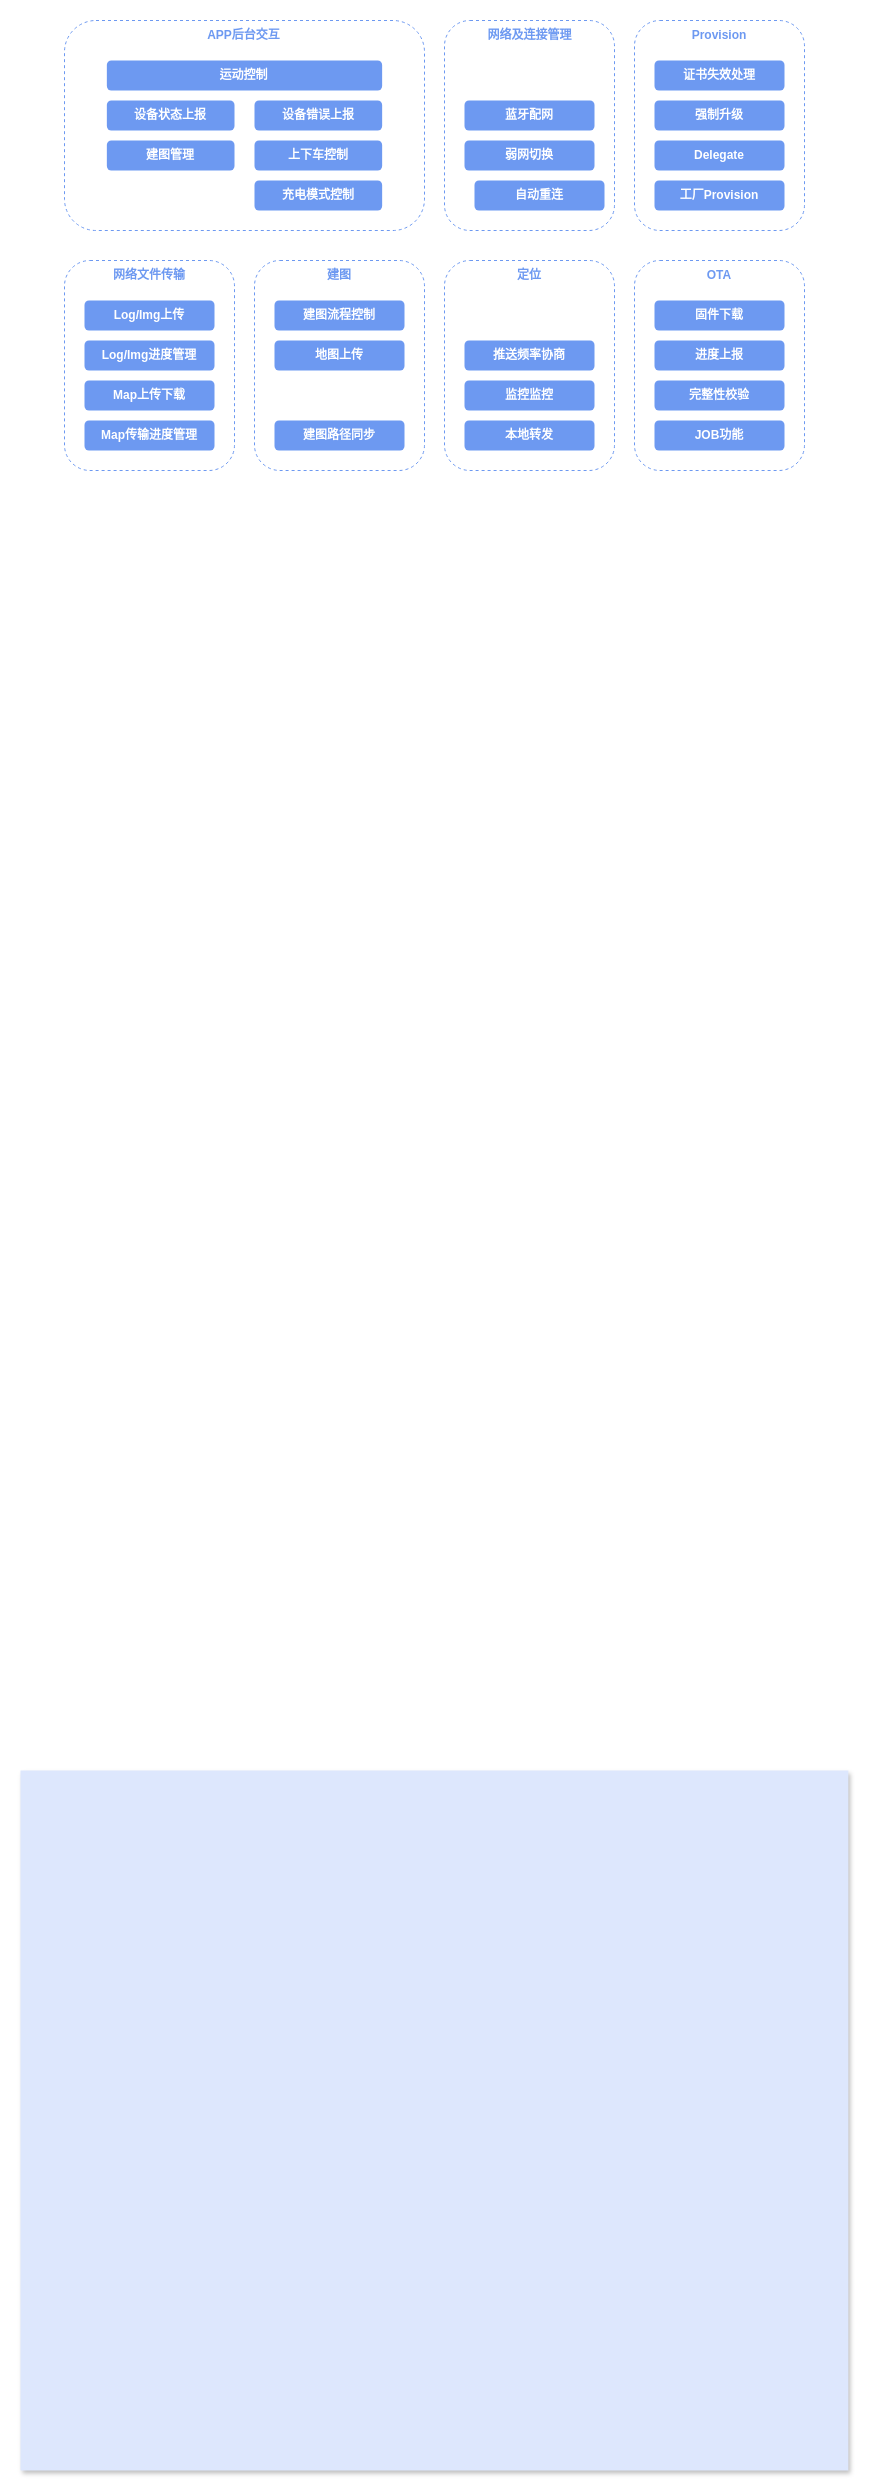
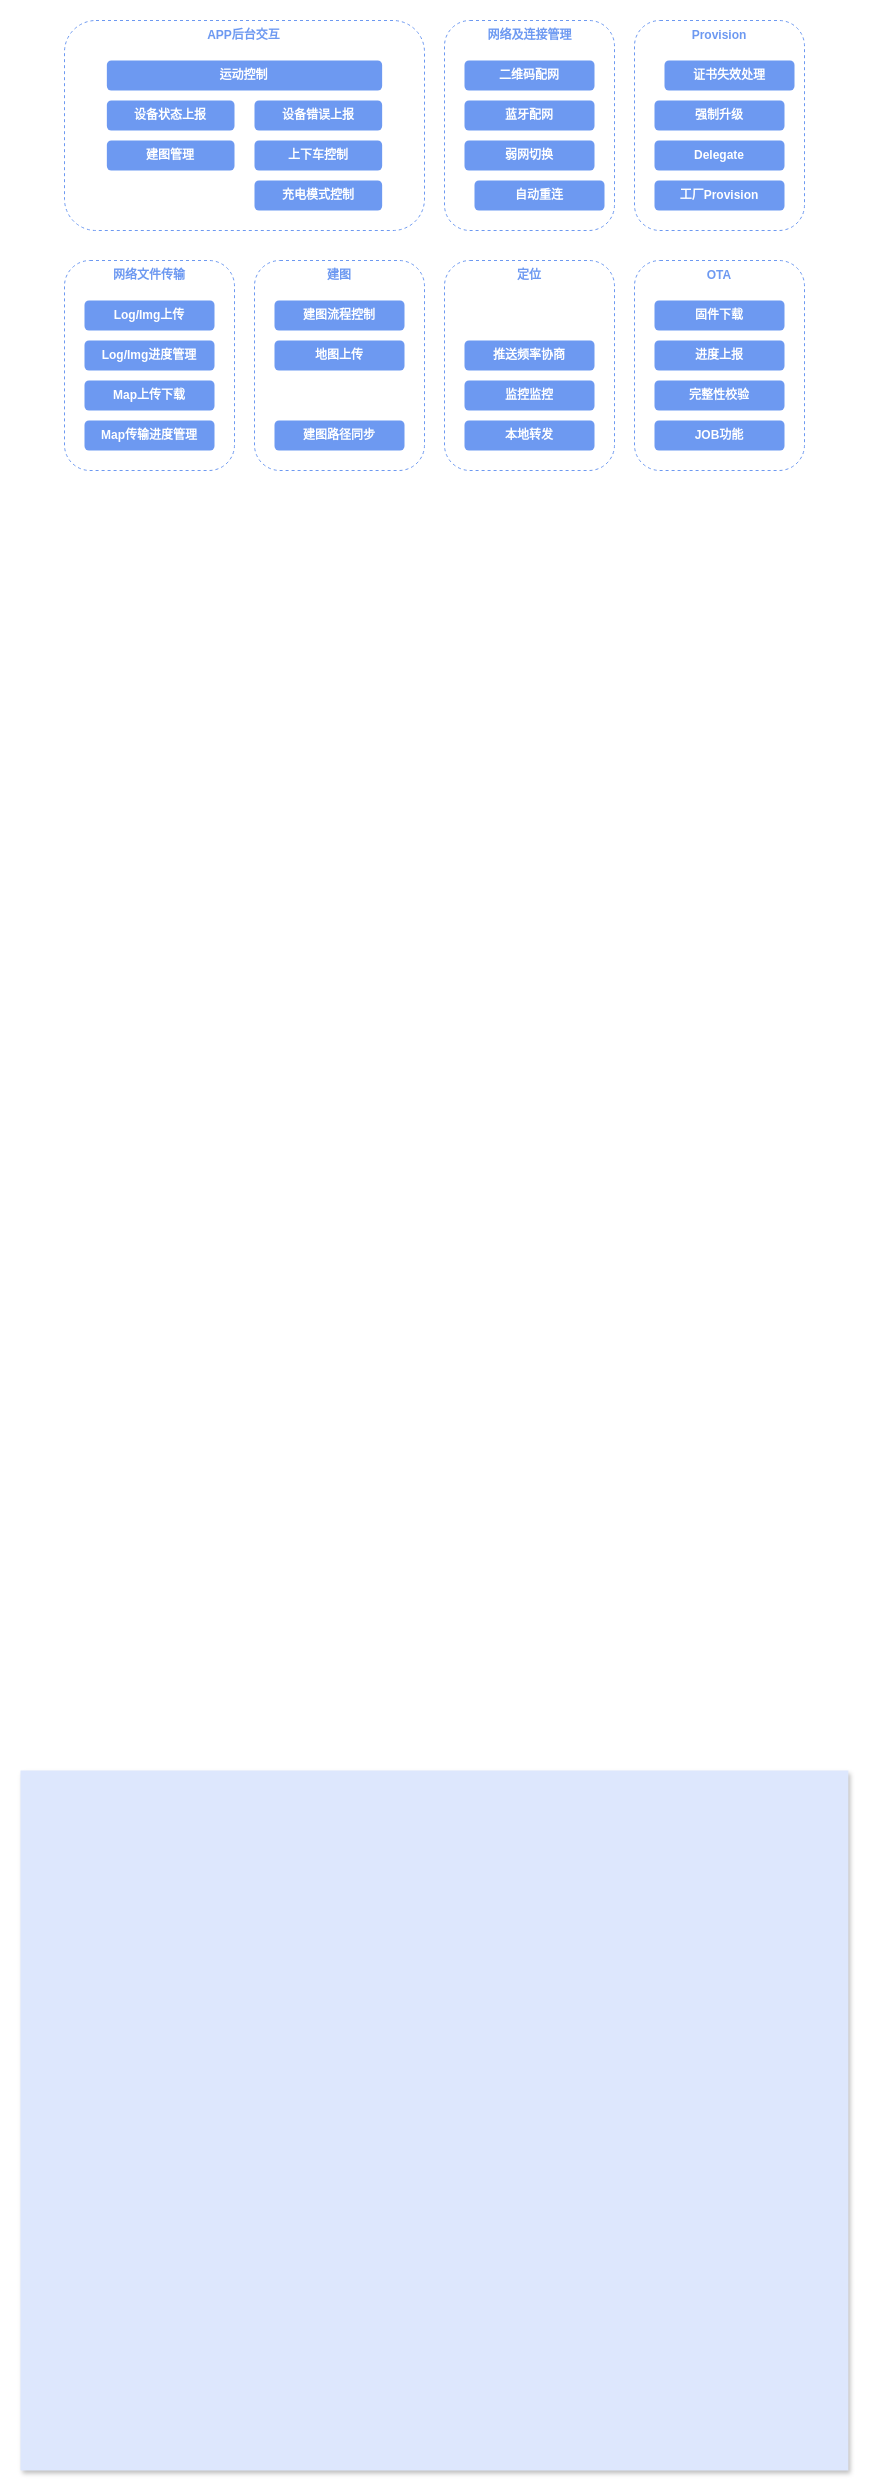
  <mxCell id="0" />
  <mxCell id="1" parent="0" />
  <mxCell id="2" value="" style="rounded=1;whiteSpace=wrap;html=1;fillColor=none;dashed=1;strokeColor=#6d99f1;movable=1;resizable=1;rotatable=1;deletable=1;editable=1;locked=0;connectable=1;" vertex="1" parent="1"><mxGeometry x="64" y="20" width="360" height="210" as="geometry" /></mxCell>
  <mxCell id="3" value="" style="rounded=1;whiteSpace=wrap;html=1;fillColor=none;dashed=1;strokeColor=#6d99f1;movable=1;resizable=1;rotatable=1;deletable=1;editable=1;locked=0;connectable=1;" vertex="1" parent="1"><mxGeometry x="444" y="260" width="170" height="210" as="geometry" /></mxCell>
  <mxCell id="4" value="" style="rounded=1;whiteSpace=wrap;html=1;fillColor=none;dashed=1;strokeColor=#6d99f1;movable=1;resizable=1;rotatable=1;deletable=1;editable=1;locked=0;connectable=1;" vertex="1" parent="1"><mxGeometry x="254" y="260" width="170" height="210" as="geometry" /></mxCell>
  <mxCell id="5" value="" style="rounded=1;whiteSpace=wrap;html=1;fillColor=none;dashed=1;strokeColor=#6d99f1;movable=1;resizable=1;rotatable=1;deletable=1;editable=1;locked=0;connectable=1;" vertex="1" parent="1"><mxGeometry x="64" y="260" width="170" height="210" as="geometry" /></mxCell>
  <mxCell id="6" value="" style="rounded=1;whiteSpace=wrap;html=1;fillColor=none;dashed=1;strokeColor=#6d99f1;movable=1;resizable=1;rotatable=1;deletable=1;editable=1;locked=0;connectable=1;" vertex="1" parent="1"><mxGeometry x="634" y="260" width="170" height="210" as="geometry" /></mxCell>
  <mxCell id="7" value="" style="rounded=1;whiteSpace=wrap;html=1;fillColor=none;dashed=1;strokeColor=#6d99f1;movable=1;resizable=1;rotatable=1;deletable=1;editable=1;locked=0;connectable=1;" vertex="1" parent="1"><mxGeometry x="634" y="20" width="170" height="210" as="geometry" /></mxCell>
  <mxCell id="8" value="" style="rounded=1;whiteSpace=wrap;html=1;fillColor=none;dashed=1;strokeColor=#6d99f1;movable=1;resizable=1;rotatable=1;deletable=1;editable=1;locked=0;connectable=1;" vertex="1" parent="1"><mxGeometry x="444" y="20" width="170" height="210" as="geometry" /></mxCell>
  <mxCell id="9" value="" style="rounded=0;whiteSpace=wrap;html=1;fillColor=#dde7fd;strokeColor=none;glass=0;shadow=1;gradientColor=none;" vertex="1" parent="1"><mxGeometry x="20" y="1770" width="827.86" height="700" as="geometry" /></mxCell>
+ <mxCell id="10" value="&lt;b&gt;二维码配网&lt;/b&gt;" style="rounded=1;whiteSpace=wrap;html=1;strokeColor=none;fillColor=#6d99f1;fontColor=#ffffff;movable=1;resizable=1;rotatable=1;deletable=1;editable=1;locked=0;connectable=1;" vertex="1" parent="1"><mxGeometry x="464" y="60" width="130" height="30" as="geometry" /></mxCell>
  <mxCell id="11" value="&lt;b&gt;蓝牙配网&lt;/b&gt;" style="rounded=1;whiteSpace=wrap;html=1;strokeColor=none;fillColor=#6d99f1;fontColor=#ffffff;movable=1;resizable=1;rotatable=1;deletable=1;editable=1;locked=0;connectable=1;" vertex="1" parent="1"><mxGeometry x="464" y="100" width="130" height="30" as="geometry" /></mxCell>
  <mxCell id="12" value="&lt;b&gt;弱网切换&lt;/b&gt;" style="rounded=1;whiteSpace=wrap;html=1;strokeColor=none;fillColor=#6d99f1;fontColor=#ffffff;movable=1;resizable=1;rotatable=1;deletable=1;editable=1;locked=0;connectable=1;" vertex="1" parent="1"><mxGeometry x="464" y="140" width="130" height="30" as="geometry" /></mxCell>
  <mxCell id="13" value="&lt;b&gt;自动重连&lt;/b&gt;" style="rounded=1;whiteSpace=wrap;html=1;strokeColor=none;fillColor=#6d99f1;fontColor=#ffffff;movable=1;resizable=1;rotatable=1;deletable=1;editable=1;locked=0;connectable=1;" vertex="1" parent="1"><mxGeometry x="474" y="180" width="130" height="30" as="geometry" /></mxCell>
  <mxCell id="14" value="网络及连接管理" style="text;html=1;strokeColor=none;fillColor=none;align=center;verticalAlign=middle;whiteSpace=wrap;rounded=0;fontColor=#6d99f1;fontStyle=1;movable=1;resizable=1;rotatable=1;deletable=1;editable=1;locked=0;connectable=1;" vertex="1" parent="1"><mxGeometry x="481.5" y="20" width="95" height="30" as="geometry" /></mxCell>
- <mxCell id="15" value="&lt;b&gt;证书失效处理&lt;/b&gt;" style="rounded=1;whiteSpace=wrap;html=1;strokeColor=none;fillColor=#6d99f1;fontColor=#ffffff;movable=1;resizable=1;rotatable=1;deletable=1;editable=1;locked=0;connectable=1;" vertex="1" parent="1"><mxGeometry x="654" y="60" width="130" height="30" as="geometry" /></mxCell>
+ <mxCell id="15" value="&lt;b&gt;证书失效处理&lt;/b&gt;" style="rounded=1;whiteSpace=wrap;html=1;strokeColor=none;fillColor=#6d99f1;fontColor=#ffffff;movable=1;resizable=1;rotatable=1;deletable=1;editable=1;locked=0;connectable=1;" vertex="1" parent="1"><mxGeometry x="664" y="60" width="130" height="30" as="geometry" /></mxCell>
  <mxCell id="16" value="&lt;b&gt;强制升级&lt;/b&gt;" style="rounded=1;whiteSpace=wrap;html=1;strokeColor=none;fillColor=#6d99f1;fontColor=#ffffff;movable=1;resizable=1;rotatable=1;deletable=1;editable=1;locked=0;connectable=1;" vertex="1" parent="1"><mxGeometry x="654" y="100" width="130" height="30" as="geometry" /></mxCell>
  <mxCell id="17" value="&lt;b&gt;Delegate&lt;/b&gt;" style="rounded=1;whiteSpace=wrap;html=1;strokeColor=none;fillColor=#6d99f1;fontColor=#ffffff;movable=1;resizable=1;rotatable=1;deletable=1;editable=1;locked=0;connectable=1;" vertex="1" parent="1"><mxGeometry x="654" y="140" width="130" height="30" as="geometry" /></mxCell>
  <mxCell id="18" value="&lt;b&gt;工厂Provision&lt;/b&gt;" style="rounded=1;whiteSpace=wrap;html=1;strokeColor=none;fillColor=#6d99f1;fontColor=#ffffff;movable=1;resizable=1;rotatable=1;deletable=1;editable=1;locked=0;connectable=1;" vertex="1" parent="1"><mxGeometry x="654" y="180" width="130" height="30" as="geometry" /></mxCell>
  <mxCell id="19" value="Provision" style="text;html=1;strokeColor=none;fillColor=none;align=center;verticalAlign=middle;whiteSpace=wrap;rounded=0;fontColor=#6d99f1;fontStyle=1;movable=1;resizable=1;rotatable=1;deletable=1;editable=1;locked=0;connectable=1;" vertex="1" parent="1"><mxGeometry x="679" y="20" width="80" height="30" as="geometry" /></mxCell>
  <mxCell id="20" value="&lt;b&gt;固件下载&lt;/b&gt;" style="rounded=1;whiteSpace=wrap;html=1;strokeColor=none;fillColor=#6d99f1;fontColor=#ffffff;movable=1;resizable=1;rotatable=1;deletable=1;editable=1;locked=0;connectable=1;" vertex="1" parent="1"><mxGeometry x="654" y="300" width="130" height="30" as="geometry" /></mxCell>
  <mxCell id="21" value="&lt;b&gt;进度上报&lt;/b&gt;" style="rounded=1;whiteSpace=wrap;html=1;strokeColor=none;fillColor=#6d99f1;fontColor=#ffffff;movable=1;resizable=1;rotatable=1;deletable=1;editable=1;locked=0;connectable=1;" vertex="1" parent="1"><mxGeometry x="654" y="340" width="130" height="30" as="geometry" /></mxCell>
  <mxCell id="22" value="&lt;b&gt;完整性校验&lt;/b&gt;" style="rounded=1;whiteSpace=wrap;html=1;strokeColor=none;fillColor=#6d99f1;fontColor=#ffffff;movable=1;resizable=1;rotatable=1;deletable=1;editable=1;locked=0;connectable=1;" vertex="1" parent="1"><mxGeometry x="654" y="380" width="130" height="30" as="geometry" /></mxCell>
  <mxCell id="23" value="&lt;b&gt;JOB功能&lt;/b&gt;" style="rounded=1;whiteSpace=wrap;html=1;strokeColor=none;fillColor=#6d99f1;fontColor=#ffffff;movable=1;resizable=1;rotatable=1;deletable=1;editable=1;locked=0;connectable=1;" vertex="1" parent="1"><mxGeometry x="654" y="420" width="130" height="30" as="geometry" /></mxCell>
  <mxCell id="24" value="OTA" style="text;html=1;strokeColor=none;fillColor=none;align=center;verticalAlign=middle;whiteSpace=wrap;rounded=0;fontColor=#6d99f1;fontStyle=1;movable=1;resizable=1;rotatable=1;deletable=1;editable=1;locked=0;connectable=1;" vertex="1" parent="1"><mxGeometry x="679" y="260" width="80" height="30" as="geometry" /></mxCell>
  <mxCell id="25" value="&lt;b&gt;Log/Img上传&lt;/b&gt;" style="rounded=1;whiteSpace=wrap;html=1;strokeColor=none;fillColor=#6d99f1;fontColor=#ffffff;movable=1;resizable=1;rotatable=1;deletable=1;editable=1;locked=0;connectable=1;" vertex="1" parent="1"><mxGeometry x="84" y="300" width="130" height="30" as="geometry" /></mxCell>
  <mxCell id="26" value="&lt;b&gt;Log/Img进度管理&lt;/b&gt;" style="rounded=1;whiteSpace=wrap;html=1;strokeColor=none;fillColor=#6d99f1;fontColor=#ffffff;movable=1;resizable=1;rotatable=1;deletable=1;editable=1;locked=0;connectable=1;" vertex="1" parent="1"><mxGeometry x="84" y="340" width="130" height="30" as="geometry" /></mxCell>
  <mxCell id="27" value="&lt;b&gt;Map上传下载&lt;/b&gt;" style="rounded=1;whiteSpace=wrap;html=1;strokeColor=none;fillColor=#6d99f1;fontColor=#ffffff;movable=1;resizable=1;rotatable=1;deletable=1;editable=1;locked=0;connectable=1;" vertex="1" parent="1"><mxGeometry x="84" y="380" width="130" height="30" as="geometry" /></mxCell>
  <mxCell id="28" value="&lt;b&gt;Map传输进度管理&lt;/b&gt;" style="rounded=1;whiteSpace=wrap;html=1;strokeColor=none;fillColor=#6d99f1;fontColor=#ffffff;movable=1;resizable=1;rotatable=1;deletable=1;editable=1;locked=0;connectable=1;" vertex="1" parent="1"><mxGeometry x="84" y="420" width="130" height="30" as="geometry" /></mxCell>
  <mxCell id="29" value="网络文件传输" style="text;html=1;strokeColor=none;fillColor=none;align=center;verticalAlign=middle;whiteSpace=wrap;rounded=0;fontColor=#6d99f1;fontStyle=1;movable=1;resizable=1;rotatable=1;deletable=1;editable=1;locked=0;connectable=1;" vertex="1" parent="1"><mxGeometry x="109" y="260" width="80" height="30" as="geometry" /></mxCell>
  <mxCell id="30" value="&lt;b&gt;建图流程控制&lt;/b&gt;" style="rounded=1;whiteSpace=wrap;html=1;strokeColor=none;fillColor=#6d99f1;fontColor=#ffffff;movable=1;resizable=1;rotatable=1;deletable=1;editable=1;locked=0;connectable=1;" vertex="1" parent="1"><mxGeometry x="274" y="300" width="130" height="30" as="geometry" /></mxCell>
  <mxCell id="31" value="&lt;b&gt;地图上传&lt;/b&gt;" style="rounded=1;whiteSpace=wrap;html=1;strokeColor=none;fillColor=#6d99f1;fontColor=#ffffff;movable=1;resizable=1;rotatable=1;deletable=1;editable=1;locked=0;connectable=1;" vertex="1" parent="1"><mxGeometry x="274" y="340" width="130" height="30" as="geometry" /></mxCell>
  <mxCell id="32" value="&lt;b&gt;建图路径同步&lt;/b&gt;" style="rounded=1;whiteSpace=wrap;html=1;strokeColor=none;fillColor=#6d99f1;fontColor=#ffffff;movable=1;resizable=1;rotatable=1;deletable=1;editable=1;locked=0;connectable=1;" vertex="1" parent="1"><mxGeometry x="274" y="420" width="130" height="30" as="geometry" /></mxCell>
  <mxCell id="33" value="建图" style="text;html=1;strokeColor=none;fillColor=none;align=center;verticalAlign=middle;whiteSpace=wrap;rounded=0;fontColor=#6d99f1;fontStyle=1;movable=1;resizable=1;rotatable=1;deletable=1;editable=1;locked=0;connectable=1;" vertex="1" parent="1"><mxGeometry x="299" y="260" width="80" height="30" as="geometry" /></mxCell>
  <mxCell id="34" value="&lt;b&gt;推送频率协商&lt;/b&gt;" style="rounded=1;whiteSpace=wrap;html=1;strokeColor=none;fillColor=#6d99f1;fontColor=#ffffff;movable=1;resizable=1;rotatable=1;deletable=1;editable=1;locked=0;connectable=1;" vertex="1" parent="1"><mxGeometry x="464" y="340" width="130" height="30" as="geometry" /></mxCell>
  <mxCell id="35" value="&lt;b&gt;监控监控&lt;/b&gt;" style="rounded=1;whiteSpace=wrap;html=1;strokeColor=none;fillColor=#6d99f1;fontColor=#ffffff;movable=1;resizable=1;rotatable=1;deletable=1;editable=1;locked=0;connectable=1;" vertex="1" parent="1"><mxGeometry x="464" y="380" width="130" height="30" as="geometry" /></mxCell>
  <mxCell id="36" value="&lt;b&gt;本地转发&lt;/b&gt;" style="rounded=1;whiteSpace=wrap;html=1;strokeColor=none;fillColor=#6d99f1;fontColor=#ffffff;movable=1;resizable=1;rotatable=1;deletable=1;editable=1;locked=0;connectable=1;" vertex="1" parent="1"><mxGeometry x="464" y="420" width="130" height="30" as="geometry" /></mxCell>
  <mxCell id="37" value="定位" style="text;html=1;strokeColor=none;fillColor=none;align=center;verticalAlign=middle;whiteSpace=wrap;rounded=0;fontColor=#6d99f1;fontStyle=1;movable=1;resizable=1;rotatable=1;deletable=1;editable=1;locked=0;connectable=1;" vertex="1" parent="1"><mxGeometry x="489" y="260" width="80" height="30" as="geometry" /></mxCell>
  <mxCell id="38" value="&lt;b&gt;运动控制&lt;/b&gt;" style="rounded=1;whiteSpace=wrap;html=1;strokeColor=none;fillColor=#6d99f1;fontColor=#ffffff;movable=1;resizable=1;rotatable=1;deletable=1;editable=1;locked=0;connectable=1;" vertex="1" parent="1"><mxGeometry x="106.353" y="60" width="275.294" height="30" as="geometry" /></mxCell>
  <mxCell id="39" value="&lt;b&gt;设备状态上报&lt;/b&gt;" style="rounded=1;whiteSpace=wrap;html=1;strokeColor=none;fillColor=#6d99f1;fontColor=#ffffff;movable=1;resizable=1;rotatable=1;deletable=1;editable=1;locked=0;connectable=1;" vertex="1" parent="1"><mxGeometry x="106.35" y="100" width="127.65" height="30" as="geometry" /></mxCell>
  <mxCell id="40" value="APP后台交互" style="text;html=1;strokeColor=none;fillColor=none;align=center;verticalAlign=middle;whiteSpace=wrap;rounded=0;fontColor=#6d99f1;fontStyle=1;movable=1;resizable=1;rotatable=1;deletable=1;editable=1;locked=0;connectable=1;" vertex="1" parent="1"><mxGeometry x="159.294" y="20" width="169.412" height="30" as="geometry" /></mxCell>
  <mxCell id="41" value="&lt;b&gt;设备错误上报&lt;/b&gt;" style="rounded=1;whiteSpace=wrap;html=1;strokeColor=none;fillColor=#6d99f1;fontColor=#ffffff;movable=1;resizable=1;rotatable=1;deletable=1;editable=1;locked=0;connectable=1;" vertex="1" parent="1"><mxGeometry x="254" y="100" width="127.65" height="30" as="geometry" /></mxCell>
  <mxCell id="42" value="&lt;b&gt;建图管理&lt;/b&gt;" style="rounded=1;whiteSpace=wrap;html=1;strokeColor=none;fillColor=#6d99f1;fontColor=#ffffff;movable=1;resizable=1;rotatable=1;deletable=1;editable=1;locked=0;connectable=1;" vertex="1" parent="1"><mxGeometry x="106.35" y="140" width="127.65" height="30" as="geometry" /></mxCell>
  <mxCell id="43" value="&lt;b&gt;上下车控制&lt;/b&gt;" style="rounded=1;whiteSpace=wrap;html=1;strokeColor=none;fillColor=#6d99f1;fontColor=#ffffff;movable=1;resizable=1;rotatable=1;deletable=1;editable=1;locked=0;connectable=1;" vertex="1" parent="1"><mxGeometry x="254" y="140" width="127.65" height="30" as="geometry" /></mxCell>
  <mxCell id="44" value="&lt;b&gt;充电模式控制&lt;/b&gt;" style="rounded=1;whiteSpace=wrap;html=1;strokeColor=none;fillColor=#6d99f1;fontColor=#ffffff;movable=1;resizable=1;rotatable=1;deletable=1;editable=1;locked=0;connectable=1;" vertex="1" parent="1"><mxGeometry x="254" y="180" width="127.65" height="30" as="geometry" /></mxCell>
